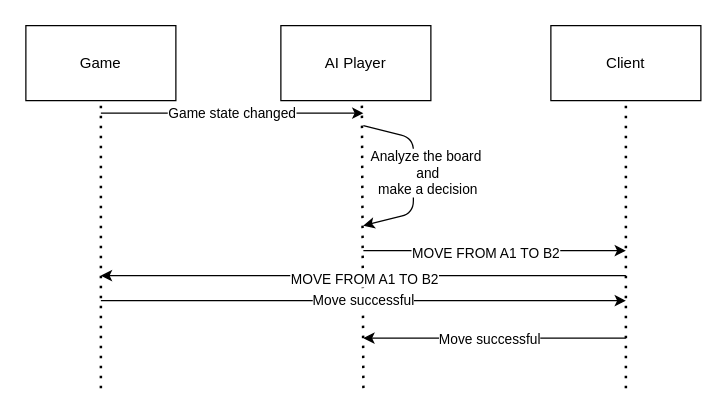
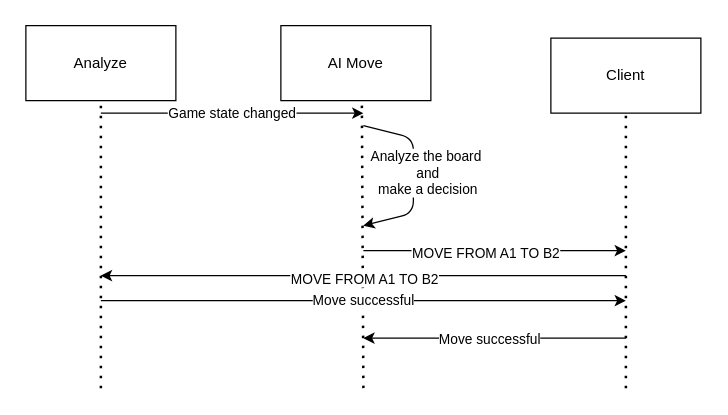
  <mxCell id="0" />
  <mxCell id="1" parent="0" />
- <mxCell id="2" value="Game" style="rounded=0;whiteSpace=wrap;html=1;" vertex="1" parent="1"><mxGeometry x="20" y="20" width="120" height="60" as="geometry" /></mxCell>
+ <mxCell id="2" value="Analyze" style="rounded=0;whiteSpace=wrap;html=1;" vertex="1" parent="1"><mxGeometry x="20" y="20" width="120" height="60" as="geometry" /></mxCell>
  <mxCell id="3" value="" style="endArrow=none;dashed=1;html=1;dashPattern=1 3;strokeWidth=2;rounded=0;entryX=0.5;entryY=1;entryDx=0;entryDy=0;" edge="1" parent="1" target="2"><mxGeometry width="50" height="50" relative="1" as="geometry"><mxPoint x="80" y="310" as="sourcePoint" /><mxPoint x="310" y="240" as="targetPoint" /></mxGeometry></mxCell>
- <mxCell id="4" value="AI Player" style="rounded=0;whiteSpace=wrap;html=1;" vertex="1" parent="1"><mxGeometry x="224" y="20" width="120" height="60" as="geometry" /></mxCell>
+ <mxCell id="4" value="AI Move" style="rounded=0;whiteSpace=wrap;html=1;" vertex="1" parent="1"><mxGeometry x="224" y="20" width="120" height="60" as="geometry" /></mxCell>
  <mxCell id="5" value="" style="endArrow=none;dashed=1;html=1;dashPattern=1 3;strokeWidth=2;rounded=0;entryX=0.54;entryY=1.037;entryDx=0;entryDy=0;entryPerimeter=0;" edge="1" parent="1" target="4"><mxGeometry width="50" height="50" relative="1" as="geometry"><mxPoint x="290" y="310" as="sourcePoint" /><mxPoint x="514" y="240" as="targetPoint" /></mxGeometry></mxCell>
- <mxCell id="6" value="Client" style="rounded=0;whiteSpace=wrap;html=1;" vertex="1" parent="1"><mxGeometry x="440" y="20" width="120" height="60" as="geometry" /></mxCell>
+ <mxCell id="6" value="Client" style="rounded=0;whiteSpace=wrap;html=1;" vertex="1" parent="1"><mxGeometry x="440" y="30" width="120" height="60" as="geometry" /></mxCell>
  <mxCell id="7" value="" style="endArrow=none;dashed=1;html=1;dashPattern=1 3;strokeWidth=2;rounded=0;entryX=0.5;entryY=1;entryDx=0;entryDy=0;" edge="1" parent="1" target="6"><mxGeometry width="50" height="50" relative="1" as="geometry"><mxPoint x="500" y="310" as="sourcePoint" /><mxPoint x="730" y="240" as="targetPoint" /></mxGeometry></mxCell>
  <mxCell id="8" value="Game state changed" style="endArrow=classic;html=1;rounded=0;" edge="1" parent="1"><mxGeometry x="0.001" width="50" height="50" relative="1" as="geometry"><mxPoint x="80" y="90" as="sourcePoint" /><mxPoint x="290" y="90" as="targetPoint" /><mxPoint as="offset" /></mxGeometry></mxCell>
  <mxCell id="9" value="Analyze the board&lt;br&gt;&amp;nbsp;and&lt;br&gt;&amp;nbsp;make a decision" style="endArrow=classic;html=1;rounded=1;curved=0;" edge="1" parent="1"><mxGeometry x="-0.037" y="10" width="50" height="50" relative="1" as="geometry"><mxPoint x="290" y="100" as="sourcePoint" /><mxPoint x="290" y="180" as="targetPoint" /><Array as="points"><mxPoint x="330" y="110" /><mxPoint x="330" y="170" /></Array><mxPoint as="offset" /></mxGeometry></mxCell>
  <mxCell id="10" value="" style="endArrow=classic;html=1;rounded=0;" edge="1" parent="1"><mxGeometry width="50" height="50" relative="1" as="geometry"><mxPoint x="290" y="200" as="sourcePoint" /><mxPoint x="500" y="200" as="targetPoint" /></mxGeometry></mxCell>
  <mxCell id="11" value="MOVE FROM A1 TO B2" style="edgeLabel;html=1;align=center;verticalAlign=middle;resizable=0;points=[];" vertex="1" connectable="0" parent="10"><mxGeometry x="-0.073" y="-1" relative="1" as="geometry"><mxPoint as="offset" /></mxGeometry></mxCell>
  <mxCell id="12" value="" style="endArrow=classic;html=1;rounded=0;" edge="1" parent="1"><mxGeometry width="50" height="50" relative="1" as="geometry"><mxPoint x="500" y="220" as="sourcePoint" /><mxPoint x="80" y="220" as="targetPoint" /></mxGeometry></mxCell>
  <mxCell id="13" value="MOVE FROM A1 TO B2" style="edgeLabel;html=1;align=center;verticalAlign=middle;resizable=0;points=[];" vertex="1" connectable="0" parent="12"><mxGeometry x="0.707" y="2" relative="1" as="geometry"><mxPoint x="148" as="offset" /></mxGeometry></mxCell>
  <mxCell id="14" value="Move successful" style="endArrow=classic;html=1;rounded=0;" edge="1" parent="1"><mxGeometry width="50" height="50" relative="1" as="geometry"><mxPoint x="80" y="240" as="sourcePoint" /><mxPoint x="500" y="240" as="targetPoint" /></mxGeometry></mxCell>
  <mxCell id="15" value="" style="endArrow=classic;html=1;rounded=0;" edge="1" parent="1"><mxGeometry width="50" height="50" relative="1" as="geometry"><mxPoint x="500" y="270" as="sourcePoint" /><mxPoint x="290" y="270" as="targetPoint" /></mxGeometry></mxCell>
  <mxCell id="16" value="Move successful" style="edgeLabel;html=1;align=center;verticalAlign=middle;resizable=0;points=[];" vertex="1" connectable="0" parent="15"><mxGeometry x="0.307" relative="1" as="geometry"><mxPoint x="27" as="offset" /></mxGeometry></mxCell>
